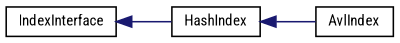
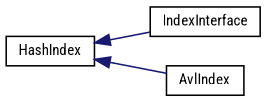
  digraph {
    fontname="Roboto Condensed"
    rankdir=LR
    node [color=black fillcolor=white fontname="Roboto Condensed" fontsize=10 shape=record style=filled]
    edge [color=midnightblue dir=back fontname="Roboto Condensed" fontsize=10 labelfontname=Helvetica labelfontsize=10 style=solid]
    n1 [height=0.2 label=IndexInterface width=0.4]
    n2 [height=0.2 label=HashIndex width=0.4]
    n3 [height=0.2 label=AvlIndex width=0.4]
-   n1 -> n2
+   n2 -> n1
    n2 -> n3
  }
